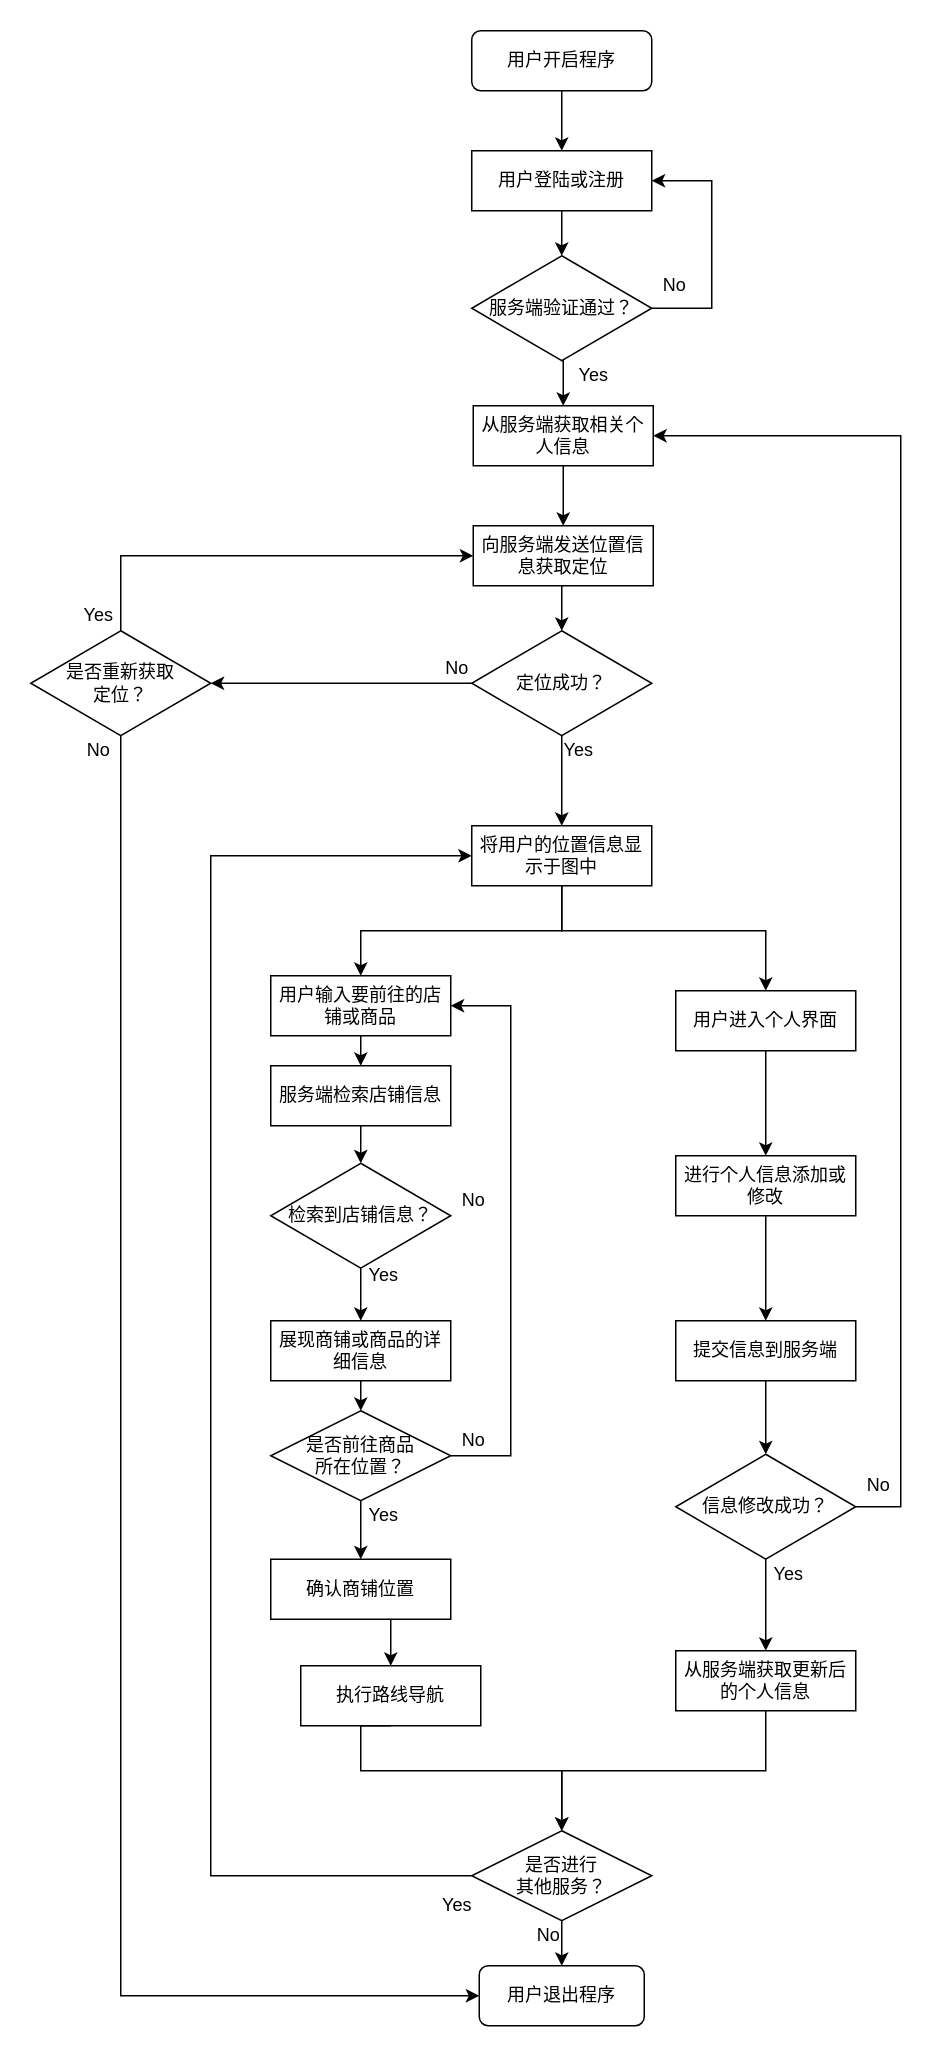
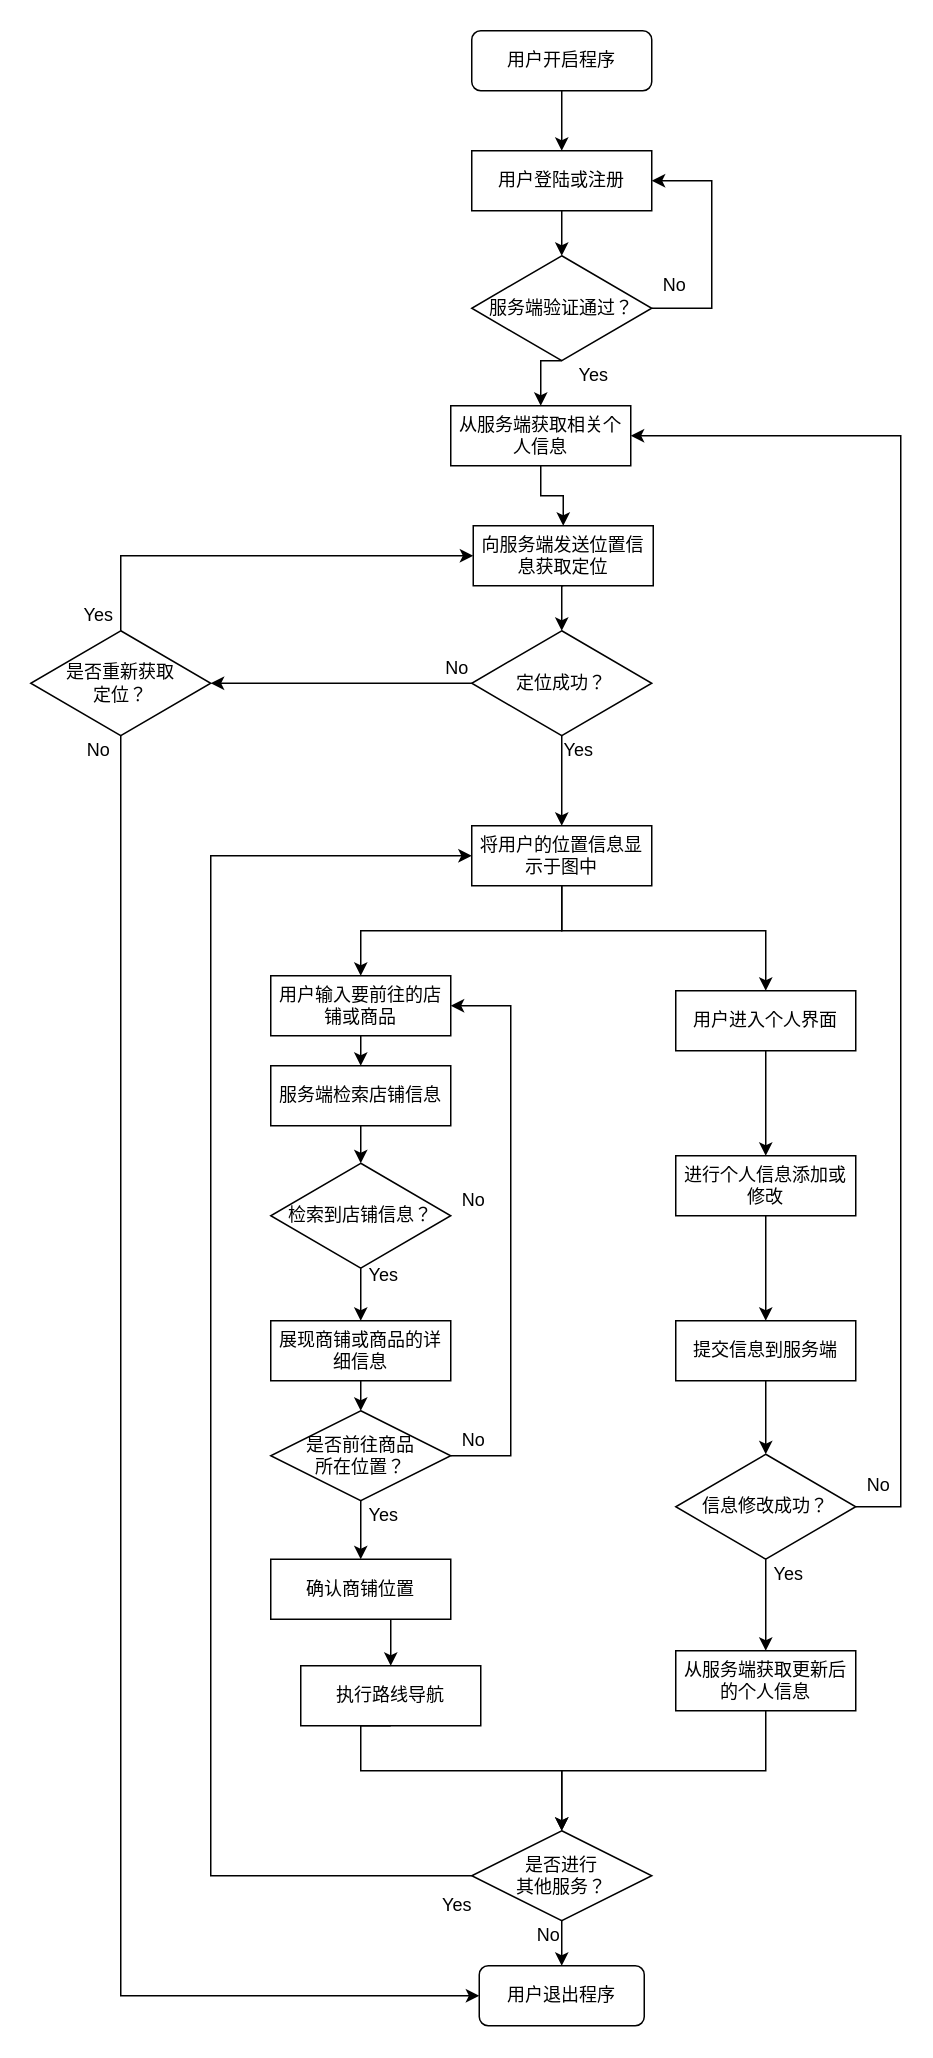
  <mxCell id="0" />
  <mxCell id="1" parent="0" />
  <mxCell id="2" style="edgeStyle=orthogonalEdgeStyle;rounded=0;orthogonalLoop=1;jettySize=auto;html=1;exitX=0.5;exitY=1;exitDx=0;exitDy=0;entryX=0.5;entryY=0;entryDx=0;entryDy=0;" parent="1" source="3" target="5" edge="1"><mxGeometry relative="1" as="geometry" /></mxCell>
  <mxCell id="3" value="用户开启程序" style="rounded=1;whiteSpace=wrap;html=1;fontSize=12;glass=0;strokeWidth=1;shadow=0;" parent="1" vertex="1"><mxGeometry x="314" y="20" width="120" height="40" as="geometry" /></mxCell>
  <mxCell id="4" style="edgeStyle=orthogonalEdgeStyle;rounded=0;orthogonalLoop=1;jettySize=auto;html=1;exitX=0.5;exitY=1;exitDx=0;exitDy=0;entryX=0.5;entryY=0;entryDx=0;entryDy=0;" parent="1" source="5" target="8" edge="1"><mxGeometry relative="1" as="geometry" /></mxCell>
  <mxCell id="5" value="用户登陆或注册" style="rounded=0;whiteSpace=wrap;html=1;" parent="1" vertex="1"><mxGeometry x="314" y="100" width="120" height="40" as="geometry" /></mxCell>
  <mxCell id="6" style="edgeStyle=orthogonalEdgeStyle;rounded=0;orthogonalLoop=1;jettySize=auto;html=1;exitX=1;exitY=0.5;exitDx=0;exitDy=0;entryX=1;entryY=0.5;entryDx=0;entryDy=0;" parent="1" source="8" target="5" edge="1"><mxGeometry relative="1" as="geometry"><Array as="points"><mxPoint x="474" y="205" /><mxPoint x="474" y="120" /></Array></mxGeometry></mxCell>
  <mxCell id="7" style="edgeStyle=orthogonalEdgeStyle;rounded=0;orthogonalLoop=1;jettySize=auto;html=1;exitX=0.5;exitY=1;exitDx=0;exitDy=0;entryX=0.5;entryY=0;entryDx=0;entryDy=0;" parent="1" source="8" target="11" edge="1"><mxGeometry relative="1" as="geometry" /></mxCell>
  <mxCell id="8" value="服务端验证通过？" style="rhombus;whiteSpace=wrap;html=1;" parent="1" vertex="1"><mxGeometry x="314" y="170" width="120" height="70" as="geometry" /></mxCell>
  <mxCell id="9" value="No" style="text;html=1;align=center;verticalAlign=middle;resizable=0;points=[];autosize=1;strokeColor=none;" parent="1" vertex="1"><mxGeometry x="434" y="180" width="30" height="20" as="geometry" /></mxCell>
  <mxCell id="10" style="edgeStyle=orthogonalEdgeStyle;rounded=0;orthogonalLoop=1;jettySize=auto;html=1;exitX=0.5;exitY=1;exitDx=0;exitDy=0;entryX=0.5;entryY=0;entryDx=0;entryDy=0;" parent="1" source="11" target="14" edge="1"><mxGeometry relative="1" as="geometry" /></mxCell>
- <mxCell id="11" value="从服务端获取相关个人信息" style="rounded=0;whiteSpace=wrap;html=1;" parent="1" vertex="1"><mxGeometry x="315" y="270" width="120" height="40" as="geometry" /></mxCell>
+ <mxCell id="11" value="从服务端获取相关个人信息" style="rounded=0;whiteSpace=wrap;html=1;" parent="1" vertex="1"><mxGeometry x="300" y="270" width="120" height="40" as="geometry" /></mxCell>
  <mxCell id="12" value="Yes" style="text;html=1;align=center;verticalAlign=middle;resizable=0;points=[];autosize=1;strokeColor=none;" parent="1" vertex="1"><mxGeometry x="380" y="240" width="30" height="20" as="geometry" /></mxCell>
  <mxCell id="13" style="edgeStyle=orthogonalEdgeStyle;rounded=0;orthogonalLoop=1;jettySize=auto;html=1;exitX=0.5;exitY=1;exitDx=0;exitDy=0;entryX=0.5;entryY=0;entryDx=0;entryDy=0;" parent="1" source="14" target="17" edge="1"><mxGeometry relative="1" as="geometry" /></mxCell>
  <mxCell id="14" value="向服务端发送位置信息获取定位" style="rounded=0;whiteSpace=wrap;html=1;" parent="1" vertex="1"><mxGeometry x="315" y="350" width="120" height="40" as="geometry" /></mxCell>
  <mxCell id="15" style="edgeStyle=orthogonalEdgeStyle;rounded=0;orthogonalLoop=1;jettySize=auto;html=1;exitX=0;exitY=0.5;exitDx=0;exitDy=0;entryX=1;entryY=0.5;entryDx=0;entryDy=0;" parent="1" source="17" target="22" edge="1"><mxGeometry relative="1" as="geometry" /></mxCell>
  <mxCell id="16" style="edgeStyle=orthogonalEdgeStyle;rounded=0;orthogonalLoop=1;jettySize=auto;html=1;exitX=0.5;exitY=1;exitDx=0;exitDy=0;entryX=0.5;entryY=0;entryDx=0;entryDy=0;" parent="1" source="17" target="27" edge="1"><mxGeometry relative="1" as="geometry" /></mxCell>
  <mxCell id="17" value="定位成功？" style="rhombus;whiteSpace=wrap;html=1;" parent="1" vertex="1"><mxGeometry x="314" y="420" width="120" height="70" as="geometry" /></mxCell>
  <mxCell id="18" value="No" style="text;html=1;align=center;verticalAlign=middle;resizable=0;points=[];autosize=1;strokeColor=none;" parent="1" vertex="1"><mxGeometry x="289" y="435" width="30" height="20" as="geometry" /></mxCell>
  <mxCell id="19" value="用户退出程序" style="rounded=1;whiteSpace=wrap;html=1;" parent="1" vertex="1"><mxGeometry x="319" y="1310" width="110" height="40" as="geometry" /></mxCell>
  <mxCell id="20" style="edgeStyle=orthogonalEdgeStyle;rounded=0;orthogonalLoop=1;jettySize=auto;html=1;exitX=0.5;exitY=0;exitDx=0;exitDy=0;entryX=0;entryY=0.5;entryDx=0;entryDy=0;" parent="1" source="22" target="14" edge="1"><mxGeometry relative="1" as="geometry" /></mxCell>
  <mxCell id="21" style="edgeStyle=orthogonalEdgeStyle;rounded=0;orthogonalLoop=1;jettySize=auto;html=1;exitX=0.5;exitY=1;exitDx=0;exitDy=0;entryX=0;entryY=0.5;entryDx=0;entryDy=0;" parent="1" source="22" target="19" edge="1"><mxGeometry relative="1" as="geometry" /></mxCell>
  <mxCell id="22" value="是否重新获取&lt;br&gt;定位？" style="rhombus;whiteSpace=wrap;html=1;" parent="1" vertex="1"><mxGeometry y="420" width="120" height="70" as="geometry" x="20" /></mxCell>
  <mxCell id="23" value="Yes" style="text;html=1;align=center;verticalAlign=middle;resizable=0;points=[];autosize=1;strokeColor=none;" parent="1" vertex="1"><mxGeometry x="50" y="400" width="30" height="20" as="geometry" /></mxCell>
  <mxCell id="24" value="No" style="text;html=1;align=center;verticalAlign=middle;resizable=0;points=[];autosize=1;strokeColor=none;" parent="1" vertex="1"><mxGeometry x="50" y="490" width="30" height="20" as="geometry" /></mxCell>
  <mxCell id="25" style="edgeStyle=orthogonalEdgeStyle;rounded=0;orthogonalLoop=1;jettySize=auto;html=1;exitX=0.5;exitY=1;exitDx=0;exitDy=0;entryX=0.5;entryY=0;entryDx=0;entryDy=0;" parent="1" source="27" target="32" edge="1"><mxGeometry relative="1" as="geometry" /></mxCell>
  <mxCell id="26" style="edgeStyle=orthogonalEdgeStyle;rounded=0;orthogonalLoop=1;jettySize=auto;html=1;exitX=0.5;exitY=1;exitDx=0;exitDy=0;entryX=0.5;entryY=0;entryDx=0;entryDy=0;" parent="1" source="27" target="39" edge="1"><mxGeometry relative="1" as="geometry"><Array as="points"><mxPoint x="374" y="620" /><mxPoint x="510" y="620" /></Array></mxGeometry></mxCell>
  <mxCell id="27" value="将用户的位置信息显示于图中" style="rounded=0;whiteSpace=wrap;html=1;" parent="1" vertex="1"><mxGeometry x="314" y="550" width="120" height="40" as="geometry" /></mxCell>
  <mxCell id="28" style="edgeStyle=orthogonalEdgeStyle;rounded=0;orthogonalLoop=1;jettySize=auto;html=1;exitX=0.5;exitY=1;exitDx=0;exitDy=0;entryX=0.5;entryY=0;entryDx=0;entryDy=0;" parent="1" source="30" target="19" edge="1"><mxGeometry relative="1" as="geometry" /></mxCell>
  <mxCell id="29" style="edgeStyle=orthogonalEdgeStyle;rounded=0;orthogonalLoop=1;jettySize=auto;html=1;exitX=0;exitY=0.5;exitDx=0;exitDy=0;entryX=0;entryY=0.5;entryDx=0;entryDy=0;" parent="1" source="30" target="27" edge="1"><mxGeometry relative="1" as="geometry"><Array as="points"><mxPoint x="140" y="1250" /><mxPoint x="140" y="570" /></Array></mxGeometry></mxCell>
  <mxCell id="30" value="是否进行&lt;br&gt;其他服务？" style="rhombus;whiteSpace=wrap;html=1;" parent="1" vertex="1"><mxGeometry x="314" y="1220" width="120" height="60" as="geometry" /></mxCell>
  <mxCell id="31" style="edgeStyle=orthogonalEdgeStyle;rounded=0;orthogonalLoop=1;jettySize=auto;html=1;exitX=0.5;exitY=1;exitDx=0;exitDy=0;entryX=0.5;entryY=0;entryDx=0;entryDy=0;" parent="1" source="32" target="52" edge="1"><mxGeometry relative="1" as="geometry" /></mxCell>
  <mxCell id="32" value="用户输入要前往的店铺或商品" style="rounded=0;whiteSpace=wrap;html=1;" parent="1" vertex="1"><mxGeometry x="180" y="650" width="120" height="40" as="geometry" /></mxCell>
  <mxCell id="33" style="edgeStyle=orthogonalEdgeStyle;rounded=0;orthogonalLoop=1;jettySize=auto;html=1;exitX=0.5;exitY=1;exitDx=0;exitDy=0;entryX=0.5;entryY=0;entryDx=0;entryDy=0;" parent="1" source="34" target="36" edge="1"><mxGeometry relative="1" as="geometry" /></mxCell>
  <mxCell id="34" value="确认商铺位置" style="rounded=0;whiteSpace=wrap;html=1;" parent="1" vertex="1"><mxGeometry x="180" y="1039" width="120" height="40" as="geometry" /></mxCell>
  <mxCell id="35" style="edgeStyle=orthogonalEdgeStyle;rounded=0;orthogonalLoop=1;jettySize=auto;html=1;exitX=0.5;exitY=1;exitDx=0;exitDy=0;entryX=0.5;entryY=0;entryDx=0;entryDy=0;" parent="1" source="36" target="30" edge="1"><mxGeometry relative="1" as="geometry"><Array as="points"><mxPoint x="240" y="1180" /><mxPoint x="374" y="1180" /></Array></mxGeometry></mxCell>
  <mxCell id="36" value="执行路线导航" style="rounded=0;whiteSpace=wrap;html=1;" parent="1" vertex="1"><mxGeometry x="200" y="1110" width="120" height="40" as="geometry" /></mxCell>
  <mxCell id="37" value="No" style="text;html=1;align=center;verticalAlign=middle;resizable=0;points=[];autosize=1;strokeColor=none;" parent="1" vertex="1"><mxGeometry x="350" y="1280" width="30" height="20" as="geometry" /></mxCell>
  <mxCell id="38" style="edgeStyle=orthogonalEdgeStyle;rounded=0;orthogonalLoop=1;jettySize=auto;html=1;exitX=0.5;exitY=1;exitDx=0;exitDy=0;entryX=0.5;entryY=0;entryDx=0;entryDy=0;" edge="1" parent="1" source="39" target="58"><mxGeometry relative="1" as="geometry" /></mxCell>
  <mxCell id="39" value="用户进入个人界面" style="rounded=0;whiteSpace=wrap;html=1;" parent="1" vertex="1"><mxGeometry x="450" y="660" width="120" height="40" as="geometry" /></mxCell>
  <mxCell id="40" style="edgeStyle=orthogonalEdgeStyle;rounded=0;orthogonalLoop=1;jettySize=auto;html=1;exitX=0.5;exitY=1;exitDx=0;exitDy=0;entryX=0.5;entryY=0;entryDx=0;entryDy=0;" parent="1" source="41" target="44" edge="1"><mxGeometry relative="1" as="geometry" /></mxCell>
  <mxCell id="41" value="提交信息到服务端" style="rounded=0;whiteSpace=wrap;html=1;" parent="1" vertex="1"><mxGeometry x="450" y="880" width="120" height="40" as="geometry" /></mxCell>
  <mxCell id="42" style="edgeStyle=orthogonalEdgeStyle;rounded=0;orthogonalLoop=1;jettySize=auto;html=1;exitX=0.5;exitY=1;exitDx=0;exitDy=0;entryX=0.5;entryY=0;entryDx=0;entryDy=0;" parent="1" source="44" target="47" edge="1"><mxGeometry relative="1" as="geometry" /></mxCell>
  <mxCell id="43" style="edgeStyle=orthogonalEdgeStyle;rounded=0;orthogonalLoop=1;jettySize=auto;html=1;exitX=1;exitY=0.5;exitDx=0;exitDy=0;entryX=1;entryY=0.5;entryDx=0;entryDy=0;" parent="1" source="44" target="11" edge="1"><mxGeometry relative="1" as="geometry"><Array as="points"><mxPoint x="600" y="1004" /><mxPoint x="600" y="290" /></Array></mxGeometry></mxCell>
  <mxCell id="44" value="信息修改成功？" style="rhombus;whiteSpace=wrap;html=1;" parent="1" vertex="1"><mxGeometry x="450" y="969" width="120" height="70" as="geometry" /></mxCell>
  <mxCell id="45" value="No" style="text;html=1;align=center;verticalAlign=middle;resizable=0;points=[];autosize=1;strokeColor=none;" parent="1" vertex="1"><mxGeometry x="570" y="980" width="30" height="20" as="geometry" /></mxCell>
  <mxCell id="46" style="edgeStyle=orthogonalEdgeStyle;rounded=0;orthogonalLoop=1;jettySize=auto;html=1;exitX=0.5;exitY=1;exitDx=0;exitDy=0;entryX=0.5;entryY=0;entryDx=0;entryDy=0;" parent="1" source="47" target="30" edge="1"><mxGeometry relative="1" as="geometry"><Array as="points"><mxPoint x="510" y="1180" /><mxPoint x="374" y="1180" /></Array></mxGeometry></mxCell>
  <mxCell id="47" value="&lt;span&gt;从服务端获取更新后的个人信息&lt;/span&gt;" style="rounded=0;whiteSpace=wrap;html=1;" parent="1" vertex="1"><mxGeometry x="450" y="1100" width="120" height="40" as="geometry" /></mxCell>
  <mxCell id="48" value="Yes" style="text;html=1;align=center;verticalAlign=middle;resizable=0;points=[];autosize=1;strokeColor=none;" parent="1" vertex="1"><mxGeometry x="510" y="1039" width="30" height="20" as="geometry" /></mxCell>
  <mxCell id="49" value="Yes" style="text;html=1;align=center;verticalAlign=middle;resizable=0;points=[];autosize=1;strokeColor=none;" parent="1" vertex="1"><mxGeometry x="289" y="1260" width="30" height="20" as="geometry" /></mxCell>
  <mxCell id="50" value="Yes" style="text;html=1;align=center;verticalAlign=middle;resizable=0;points=[];autosize=1;strokeColor=none;" parent="1" vertex="1"><mxGeometry x="370" y="490" width="30" height="20" as="geometry" /></mxCell>
  <mxCell id="51" style="edgeStyle=orthogonalEdgeStyle;rounded=0;orthogonalLoop=1;jettySize=auto;html=1;exitX=0.5;exitY=1;exitDx=0;exitDy=0;entryX=0.5;entryY=0;entryDx=0;entryDy=0;" parent="1" source="52" target="54" edge="1"><mxGeometry relative="1" as="geometry" /></mxCell>
  <mxCell id="52" value="服务端检索店铺信息" style="rounded=0;whiteSpace=wrap;html=1;" parent="1" vertex="1"><mxGeometry x="180" y="710" width="120" height="40" as="geometry" /></mxCell>
  <mxCell id="53" style="edgeStyle=orthogonalEdgeStyle;rounded=0;orthogonalLoop=1;jettySize=auto;html=1;exitX=0.5;exitY=1;exitDx=0;exitDy=0;entryX=0.5;entryY=0;entryDx=0;entryDy=0;" edge="1" parent="1" source="54" target="60"><mxGeometry relative="1" as="geometry" /></mxCell>
  <mxCell id="54" value="检索到店铺信息？" style="rhombus;whiteSpace=wrap;html=1;" parent="1" vertex="1"><mxGeometry x="180" y="775" width="120" height="70" as="geometry" /></mxCell>
  <mxCell id="55" value="No" style="text;html=1;align=center;verticalAlign=middle;resizable=0;points=[];autosize=1;strokeColor=none;" parent="1" vertex="1"><mxGeometry x="300" y="790" width="30" height="20" as="geometry" /></mxCell>
  <mxCell id="56" value="Yes" style="text;html=1;align=center;verticalAlign=middle;resizable=0;points=[];autosize=1;strokeColor=none;" parent="1" vertex="1"><mxGeometry x="240" y="840" width="30" height="20" as="geometry" /></mxCell>
  <mxCell id="57" value="" style="edgeStyle=orthogonalEdgeStyle;rounded=0;orthogonalLoop=1;jettySize=auto;html=1;" edge="1" parent="1" source="58" target="41"><mxGeometry relative="1" as="geometry" /></mxCell>
  <mxCell id="58" value="进行个人信息添加或修改" style="rounded=0;whiteSpace=wrap;html=1;" vertex="1" parent="1"><mxGeometry x="450" y="770" width="120" height="40" as="geometry" /></mxCell>
  <mxCell id="59" style="edgeStyle=orthogonalEdgeStyle;rounded=0;orthogonalLoop=1;jettySize=auto;html=1;exitX=0.5;exitY=1;exitDx=0;exitDy=0;entryX=0.5;entryY=0;entryDx=0;entryDy=0;" edge="1" parent="1" source="60" target="63"><mxGeometry relative="1" as="geometry" /></mxCell>
  <mxCell id="60" value="展现商铺或商品的详细信息" style="rounded=0;whiteSpace=wrap;html=1;" vertex="1" parent="1"><mxGeometry x="180" y="880" width="120" height="40" as="geometry" /></mxCell>
  <mxCell id="61" style="edgeStyle=orthogonalEdgeStyle;rounded=0;orthogonalLoop=1;jettySize=auto;html=1;exitX=0.5;exitY=1;exitDx=0;exitDy=0;entryX=0.5;entryY=0;entryDx=0;entryDy=0;" edge="1" parent="1" source="63" target="34"><mxGeometry relative="1" as="geometry" /></mxCell>
  <mxCell id="62" style="edgeStyle=orthogonalEdgeStyle;rounded=0;orthogonalLoop=1;jettySize=auto;html=1;exitX=1;exitY=0.5;exitDx=0;exitDy=0;entryX=1;entryY=0.5;entryDx=0;entryDy=0;" edge="1" parent="1" source="63" target="32"><mxGeometry relative="1" as="geometry"><Array as="points"><mxPoint x="340" y="970" /><mxPoint x="340" y="670" /></Array></mxGeometry></mxCell>
  <mxCell id="63" value="是否前往商品&lt;br&gt;所在位置？" style="rhombus;whiteSpace=wrap;html=1;" vertex="1" parent="1"><mxGeometry x="180" y="940" width="120" height="60" as="geometry" /></mxCell>
  <mxCell id="64" value="No" style="text;html=1;align=center;verticalAlign=middle;resizable=0;points=[];autosize=1;strokeColor=none;" vertex="1" parent="1"><mxGeometry x="300" y="950" width="30" height="20" as="geometry" /></mxCell>
  <mxCell id="65" value="Yes" style="text;html=1;align=center;verticalAlign=middle;resizable=0;points=[];autosize=1;strokeColor=none;" vertex="1" parent="1"><mxGeometry x="240" y="1000" width="30" height="20" as="geometry" /></mxCell>
